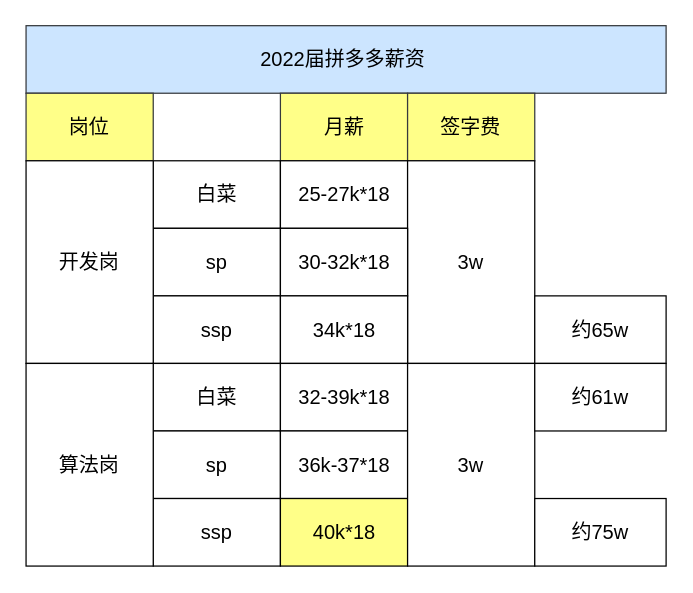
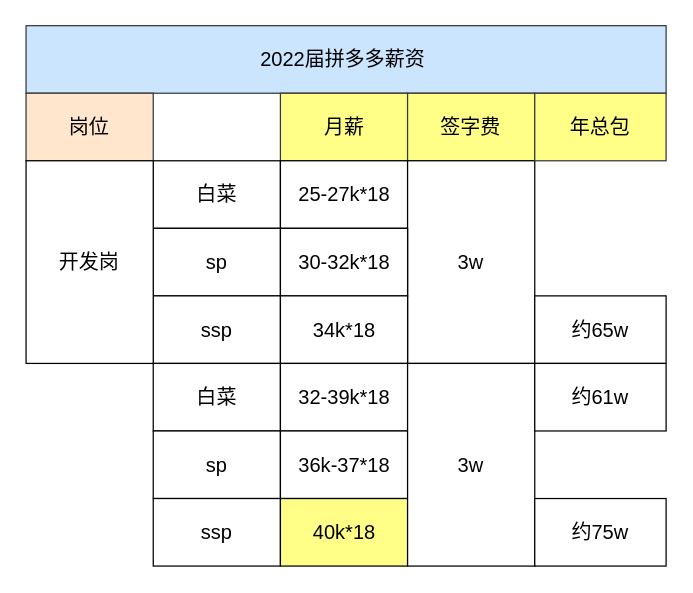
  <mxCell id="0" />
  <mxCell id="1" parent="0" />
  <mxCell id="2" value="2022届拼多多薪资&amp;nbsp;" style="rounded=0;whiteSpace=wrap;html=1;fontSize=16;fillColor=#cce5ff;strokeColor=#36393d;" vertex="1" parent="1"><mxGeometry x="20.33" y="20" width="511.67" height="54" as="geometry" /></mxCell>
  <mxCell id="3" value="月薪" style="rounded=0;whiteSpace=wrap;html=1;fontSize=16;fillColor=#ffff88;strokeColor=#36393d;" vertex="1" parent="1"><mxGeometry x="223.667" y="74" width="101.667" height="54" as="geometry" /></mxCell>
  <mxCell id="4" value="签字费" style="rounded=0;whiteSpace=wrap;html=1;fontSize=16;fillColor=#ffff88;strokeColor=#36393d;" vertex="1" parent="1"><mxGeometry x="325.33" y="74" width="101.667" height="54" as="geometry" /></mxCell>
  <mxCell id="5" value="白菜" style="rounded=0;whiteSpace=wrap;html=1;fontSize=16;" vertex="1" parent="1"><mxGeometry x="122" y="128" width="101.667" height="54" as="geometry" /></mxCell>
  <mxCell id="6" value="25-27k*18" style="rounded=0;whiteSpace=wrap;html=1;fontSize=16;" vertex="1" parent="1"><mxGeometry x="223.667" y="128" width="101.667" height="54" as="geometry" /></mxCell>
  <mxCell id="7" value="3w" style="rounded=0;whiteSpace=wrap;html=1;fontSize=16;" vertex="1" parent="1"><mxGeometry x="325.33" y="128" width="101.667" height="162" as="geometry" /></mxCell>
  <mxCell id="8" value="sp" style="rounded=0;whiteSpace=wrap;html=1;fontSize=16;" vertex="1" parent="1"><mxGeometry x="122" y="182" width="101.667" height="54" as="geometry" /></mxCell>
  <mxCell id="9" value="30-32k*18" style="rounded=0;whiteSpace=wrap;html=1;fontSize=16;" vertex="1" parent="1"><mxGeometry x="223.667" y="182" width="101.667" height="54" as="geometry" /></mxCell>
  <mxCell id="10" value="ssp" style="rounded=0;whiteSpace=wrap;html=1;fontSize=16;" vertex="1" parent="1"><mxGeometry x="122" y="236" width="101.667" height="54" as="geometry" /></mxCell>
  <mxCell id="11" value="34k*18" style="rounded=0;whiteSpace=wrap;html=1;fontSize=16;" vertex="1" parent="1"><mxGeometry x="223.667" y="236" width="101.667" height="54" as="geometry" /></mxCell>
- <mxCell id="12" value="岗位" style="rounded=0;whiteSpace=wrap;html=1;fontSize=16;fillColor=#ffff88;strokeColor=#36393d;" vertex="1" parent="1"><mxGeometry x="20.33" y="74" width="101.667" height="54" as="geometry" /></mxCell>
+ <mxCell id="12" value="岗位" style="rounded=0;whiteSpace=wrap;html=1;fontSize=16;fillColor=#ffe6cc;strokeColor=#36393d;" vertex="1" parent="1"><mxGeometry x="20.33" y="74" width="101.667" height="54" as="geometry" /></mxCell>
  <mxCell id="13" value="开发岗" style="rounded=0;whiteSpace=wrap;html=1;fontSize=16;" vertex="1" parent="1"><mxGeometry x="20.33" y="128" width="101.67" height="162" as="geometry" /></mxCell>
  <mxCell id="14" value="白菜" style="rounded=0;whiteSpace=wrap;html=1;fontSize=16;" vertex="1" parent="1"><mxGeometry x="122" y="290" width="101.667" height="54" as="geometry" /></mxCell>
  <mxCell id="15" value="sp" style="rounded=0;whiteSpace=wrap;html=1;fontSize=16;" vertex="1" parent="1"><mxGeometry x="122" y="344" width="101.667" height="54" as="geometry" /></mxCell>
  <mxCell id="16" value="ssp" style="rounded=0;whiteSpace=wrap;html=1;fontSize=16;" vertex="1" parent="1"><mxGeometry x="122" y="398" width="101.667" height="54" as="geometry" /></mxCell>
  <mxCell id="17" value="32-39k*18" style="rounded=0;whiteSpace=wrap;html=1;fontSize=16;" vertex="1" parent="1"><mxGeometry x="223.667" y="290" width="101.667" height="54" as="geometry" /></mxCell>
  <mxCell id="18" value="36k-37*18" style="rounded=0;whiteSpace=wrap;html=1;fontSize=16;" vertex="1" parent="1"><mxGeometry x="223.667" y="344" width="101.667" height="54" as="geometry" /></mxCell>
  <mxCell id="19" value="40k*18" style="rounded=0;whiteSpace=wrap;html=1;fontSize=16;fillColor=#ffff88;" vertex="1" parent="1"><mxGeometry x="223.667" y="398" width="101.667" height="54" as="geometry" /></mxCell>
+ <mxCell id="20" value="年总包" style="rounded=0;whiteSpace=wrap;html=1;fontSize=16;fillColor=#ffff88;strokeColor=#36393d;" vertex="1" parent="1"><mxGeometry x="427" y="74" width="105" height="54" as="geometry" /></mxCell>
  <mxCell id="21" value="3w" style="rounded=0;whiteSpace=wrap;html=1;fontSize=16;" vertex="1" parent="1"><mxGeometry x="325.33" y="290" width="101.667" height="162" as="geometry" /></mxCell>
- <mxCell id="22" value="算法岗" style="rounded=0;whiteSpace=wrap;html=1;fontSize=16;" vertex="1" parent="1"><mxGeometry x="20.33" y="290" width="101.67" height="162" as="geometry" /></mxCell>
  <mxCell id="23" value="约65w" style="rounded=0;whiteSpace=wrap;html=1;fontSize=16;" vertex="1" parent="1"><mxGeometry x="427" y="236" width="105" height="54" as="geometry" /></mxCell>
  <mxCell id="24" value="约61w" style="rounded=0;whiteSpace=wrap;html=1;fontSize=16;" vertex="1" parent="1"><mxGeometry x="427" y="290" width="105" height="54" as="geometry" /></mxCell>
  <mxCell id="25" value="约75w" style="rounded=0;whiteSpace=wrap;html=1;fontSize=16;" vertex="1" parent="1"><mxGeometry x="427" y="398" width="105" height="54" as="geometry" /></mxCell>
